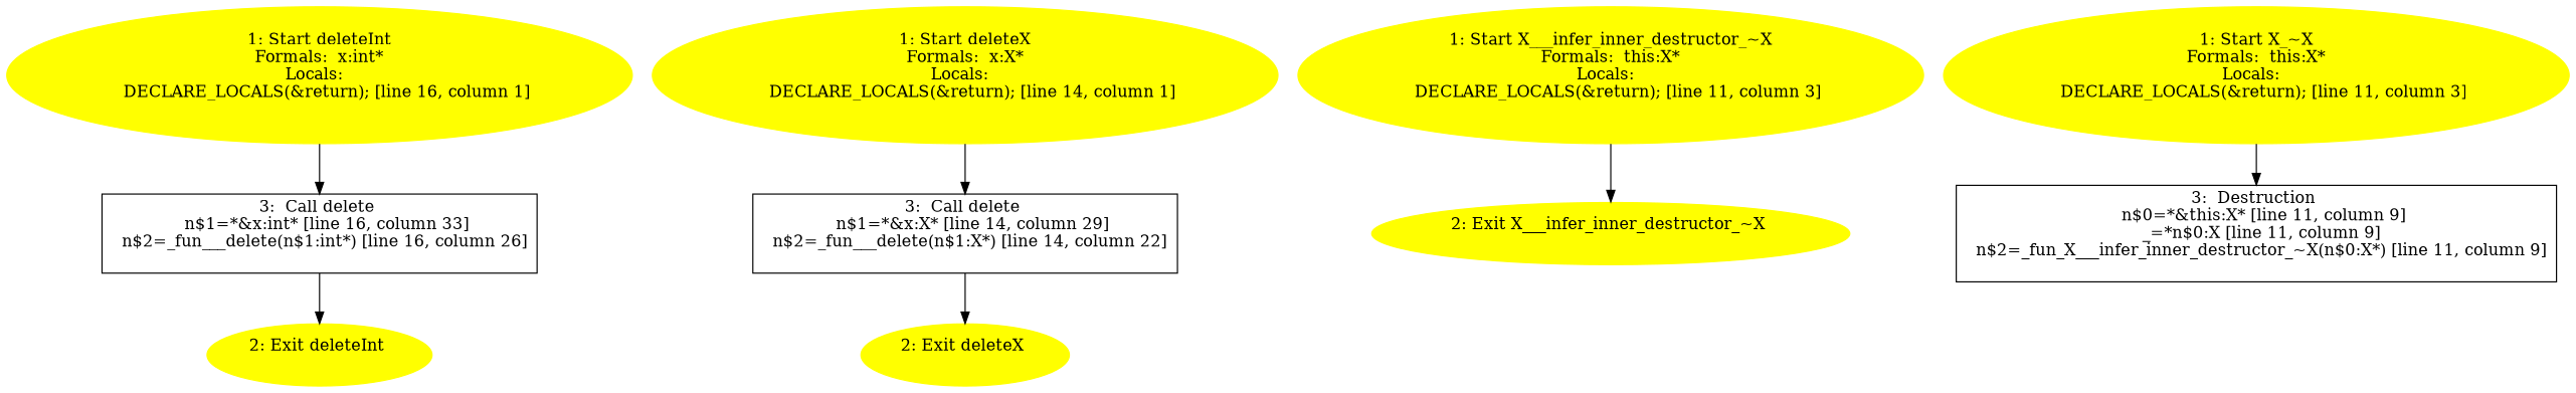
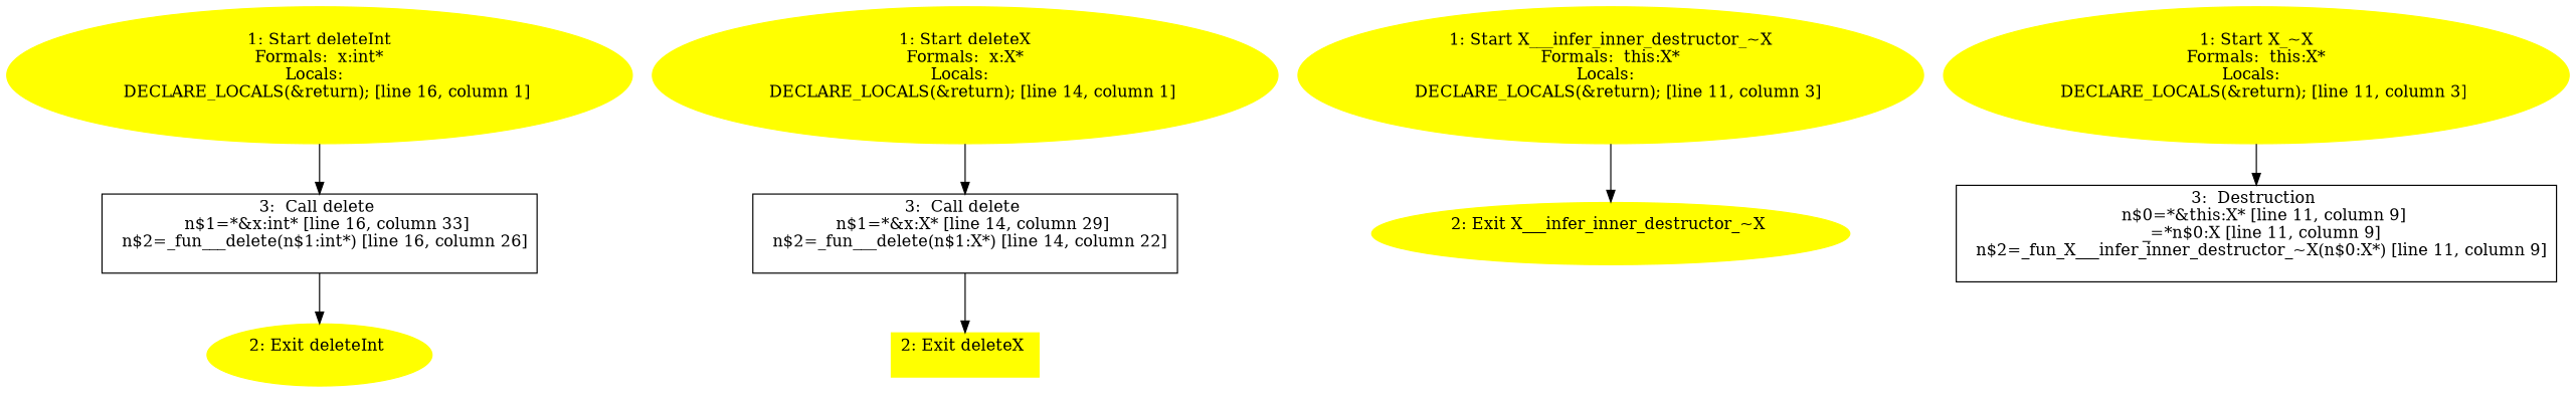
  digraph {
    node [color=yellow style=filled]
    n1 [label="1: Start deleteInt\nFormals:  x:int*\nLocals:  \n   DECLARE_LOCALS(&return); [line 16, column 1]\n "]
    n2 [label="3:  Call delete \n   n$1=*&x:int* [line 16, column 33]\n  n$2=_fun___delete(n$1:int*) [line 16, column 26]\n " shape=box color="" style=""]
    n3 [label="2: Exit deleteInt \n  "]
    n4 [label="1: Start deleteX\nFormals:  x:X*\nLocals:  \n   DECLARE_LOCALS(&return); [line 14, column 1]\n "]
    n5 [label="3:  Call delete \n   n$1=*&x:X* [line 14, column 29]\n  n$2=_fun___delete(n$1:X*) [line 14, column 22]\n " shape=box color="" style=""]
-   n6 [label="2: Exit deleteX \n  "]
+   n6 [label="2: Exit deleteX \n  " shape=box]
    n7 [label="1: Start X___infer_inner_destructor_~X\nFormals:  this:X*\nLocals:  \n   DECLARE_LOCALS(&return); [line 11, column 3]\n "]
    n8 [label="2: Exit X___infer_inner_destructor_~X \n  "]
    n9 [label="1: Start X_~X\nFormals:  this:X*\nLocals:  \n   DECLARE_LOCALS(&return); [line 11, column 3]\n "]
    n10 [label="3:  Destruction \n   n$0=*&this:X* [line 11, column 9]\n  _=*n$0:X [line 11, column 9]\n  n$2=_fun_X___infer_inner_destructor_~X(n$0:X*) [line 11, column 9]\n " shape=box color="" style=""]
    n1 -> n2
    n2 -> n3
    n4 -> n5
    n5 -> n6
    n7 -> n8
    n9 -> n10
  }
